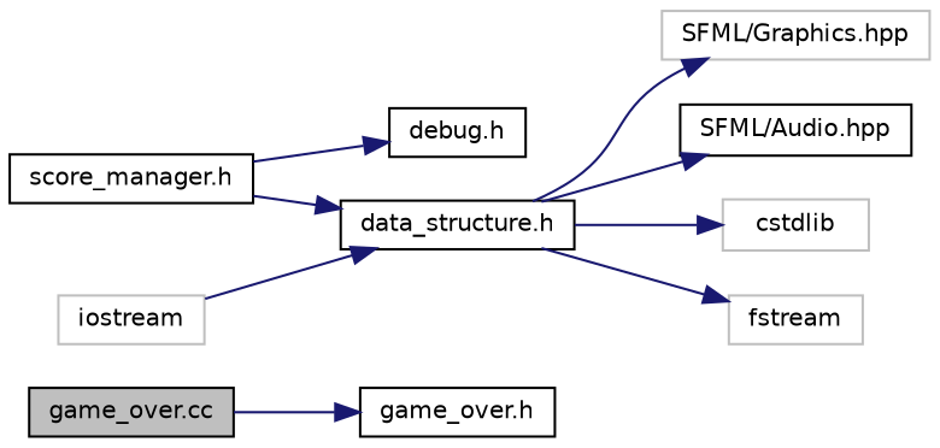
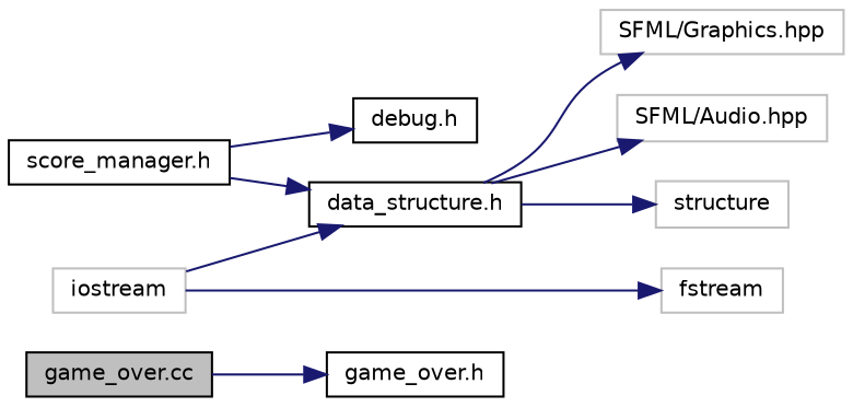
  digraph {
    rankdir=LR
    node [color=black fillcolor=white fontname=Helvetica fontsize=10 shape=record style=filled]
    edge [color=midnightblue fontname=Helvetica fontsize=10 labelfontname=Helvetica labelfontsize=10 style=solid]
    n1 [fillcolor=grey75 fontcolor=black height=0.2 label="game_over.cc" width=0.4]
    n2 [height=0.2 label="game_over.h" width=0.4]
    n3 [height=0.2 label="score_manager.h" width=0.4]
    n4 [height=0.2 label="debug.h" width=0.4]
    n5 [height=0.2 label="data_structure.h" width=0.4]
    n6 [color=grey75 height=0.2 label="SFML/Graphics.hpp" width=0.4]
-   n7 [height=0.2 label="SFML/Audio.hpp" width=0.4]
-   n8 [color=grey75 height=0.2 label=cstdlib width=0.4]
+   n7 [color=grey75 height=0.2 label="SFML/Audio.hpp" width=0.4]
+   n8 [color=grey75 height=0.2 label=structure width=0.4]
    n9 [color=grey75 height=0.2 label=fstream width=0.4]
    n10 [color=grey75 height=0.2 label=iostream width=0.4]
    n1 -> n2
    n3 -> n4
    n3 -> n5
    n5 -> n6
    n5 -> n7
    n5 -> n8
-   n5 -> n9
+   n10 -> n9
    n10 -> n5
  }
